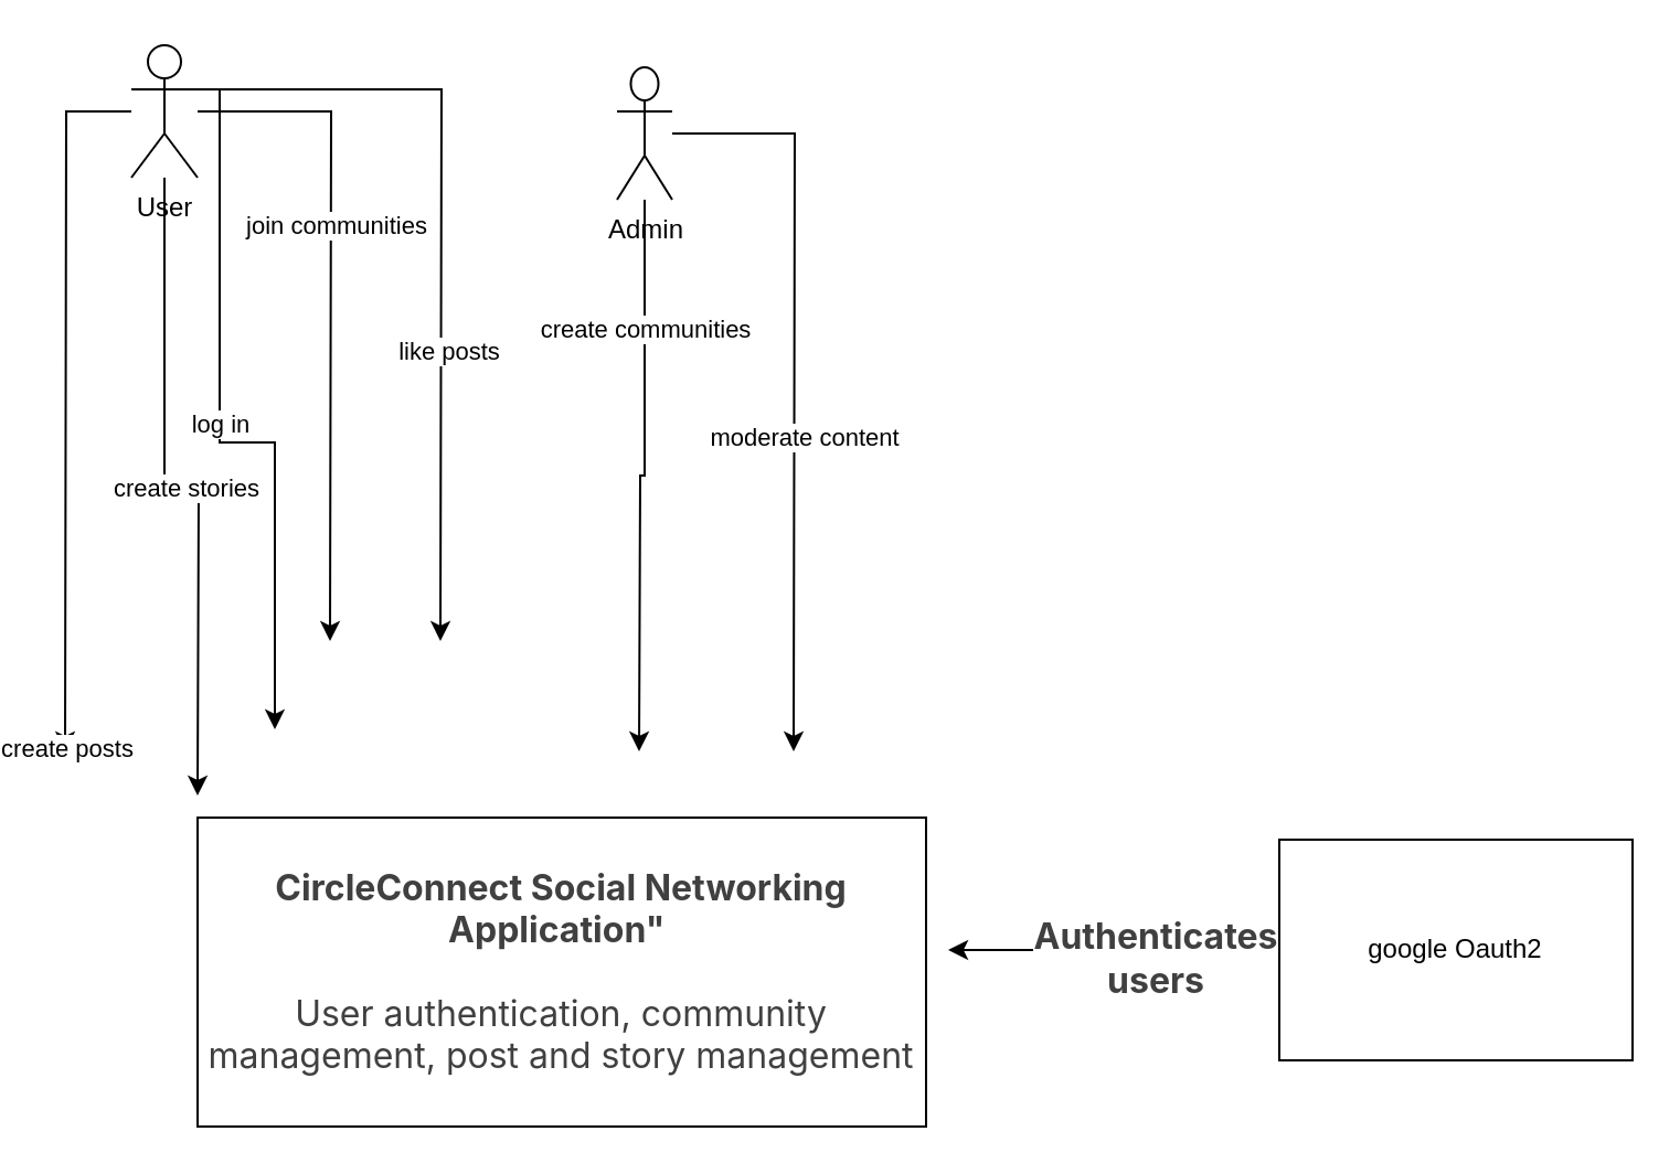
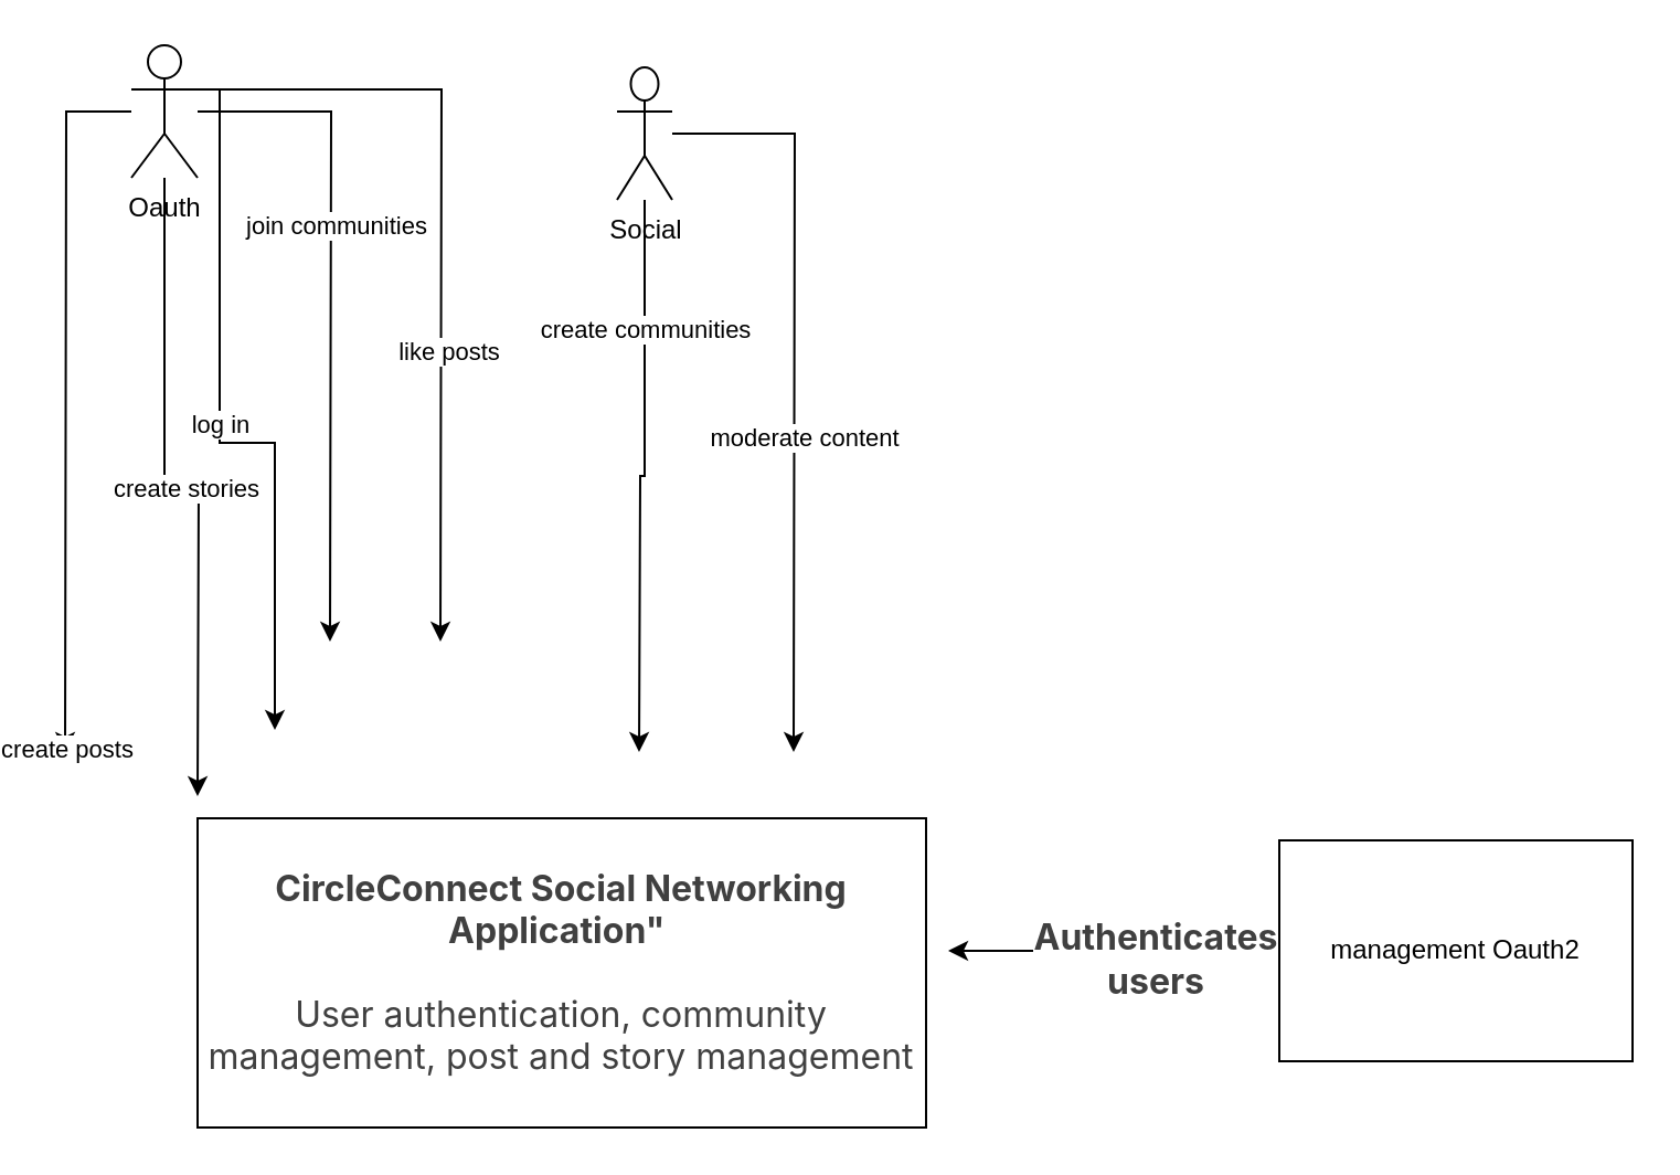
  <mxCell id="0" />
  <mxCell id="1" parent="0" />
  <mxCell id="2" value="" style="edgeStyle=orthogonalEdgeStyle;rounded=0;orthogonalLoop=1;jettySize=auto;html=1;" edge="1" parent="1"><mxGeometry relative="1" as="geometry"><mxPoint x="90" y="40" as="sourcePoint" /><mxPoint x="115" y="330" as="targetPoint" /><Array as="points"><mxPoint x="90" y="200" /><mxPoint x="115" y="200" /></Array></mxGeometry></mxCell>
  <mxCell id="3" value="log in&amp;nbsp;" style="edgeLabel;html=1;align=center;verticalAlign=middle;resizable=0;points=[];" vertex="1" connectable="0" parent="2"><mxGeometry x="-0.044" y="1" relative="1" as="geometry"><mxPoint as="offset" /></mxGeometry></mxCell>
  <mxCell id="4" style="edgeStyle=orthogonalEdgeStyle;rounded=0;orthogonalLoop=1;jettySize=auto;html=1;" edge="1" parent="1" source="12"><mxGeometry relative="1" as="geometry"><mxPoint x="140" y="290" as="targetPoint" /></mxGeometry></mxCell>
  <mxCell id="5" value="join communities" style="edgeLabel;html=1;align=center;verticalAlign=middle;resizable=0;points=[];" vertex="1" connectable="0" parent="4"><mxGeometry x="-0.252" y="2" relative="1" as="geometry"><mxPoint as="offset" /></mxGeometry></mxCell>
  <mxCell id="6" style="edgeStyle=orthogonalEdgeStyle;rounded=0;orthogonalLoop=1;jettySize=auto;html=1;exitX=1;exitY=0.333;exitDx=0;exitDy=0;exitPerimeter=0;" edge="1" parent="1" source="12"><mxGeometry relative="1" as="geometry"><mxPoint x="190" y="290" as="targetPoint" /></mxGeometry></mxCell>
  <mxCell id="7" value="like posts" style="edgeLabel;html=1;align=center;verticalAlign=middle;resizable=0;points=[];" vertex="1" connectable="0" parent="6"><mxGeometry x="0.273" y="3" relative="1" as="geometry"><mxPoint as="offset" /></mxGeometry></mxCell>
  <mxCell id="8" style="edgeStyle=orthogonalEdgeStyle;rounded=0;orthogonalLoop=1;jettySize=auto;html=1;" edge="1" parent="1" source="12"><mxGeometry relative="1" as="geometry"><mxPoint x="80" y="360" as="targetPoint" /></mxGeometry></mxCell>
  <mxCell id="9" value="create stories" style="edgeLabel;html=1;align=center;verticalAlign=middle;resizable=0;points=[];" vertex="1" connectable="0" parent="8"><mxGeometry x="0.009" relative="1" as="geometry"><mxPoint as="offset" /></mxGeometry></mxCell>
  <mxCell id="10" style="edgeStyle=orthogonalEdgeStyle;rounded=0;orthogonalLoop=1;jettySize=auto;html=1;" edge="1" parent="1" source="12"><mxGeometry relative="1" as="geometry"><mxPoint x="20" y="340" as="targetPoint" /></mxGeometry></mxCell>
  <mxCell id="11" value="create posts" style="edgeLabel;html=1;align=center;verticalAlign=middle;resizable=0;points=[];" vertex="1" connectable="0" parent="10"><mxGeometry x="0.991" relative="1" as="geometry"><mxPoint as="offset" /></mxGeometry></mxCell>
- <mxCell id="12" value="User&lt;div&gt;&lt;br&gt;&lt;/div&gt;" style="shape=umlActor;verticalLabelPosition=bottom;verticalAlign=top;html=1;outlineConnect=0;" vertex="1" parent="1"><mxGeometry x="50" y="20" width="30" height="60" as="geometry" /></mxCell>
+ <mxCell id="12" value="Oauth&lt;div&gt;&lt;br&gt;&lt;/div&gt;" style="shape=umlActor;verticalLabelPosition=bottom;verticalAlign=top;html=1;outlineConnect=0;" vertex="1" parent="1"><mxGeometry x="50" y="20" width="30" height="60" as="geometry" /></mxCell>
  <mxCell id="13" style="edgeStyle=orthogonalEdgeStyle;rounded=0;orthogonalLoop=1;jettySize=auto;html=1;" edge="1" parent="1" source="17"><mxGeometry relative="1" as="geometry"><mxPoint x="280" y="340" as="targetPoint" /></mxGeometry></mxCell>
  <mxCell id="14" value="create communities" style="edgeLabel;html=1;align=center;verticalAlign=middle;resizable=0;points=[];" vertex="1" connectable="0" parent="13"><mxGeometry x="-0.542" relative="1" as="geometry"><mxPoint as="offset" /></mxGeometry></mxCell>
  <mxCell id="15" style="edgeStyle=orthogonalEdgeStyle;rounded=0;orthogonalLoop=1;jettySize=auto;html=1;" edge="1" parent="1" source="17"><mxGeometry relative="1" as="geometry"><mxPoint x="350" y="340" as="targetPoint" /></mxGeometry></mxCell>
  <mxCell id="16" value="moderate content" style="edgeLabel;html=1;align=center;verticalAlign=middle;resizable=0;points=[];" vertex="1" connectable="0" parent="15"><mxGeometry x="0.151" y="4" relative="1" as="geometry"><mxPoint as="offset" /></mxGeometry></mxCell>
- <mxCell id="17" value="Admin&lt;div&gt;&lt;br&gt;&lt;/div&gt;" style="shape=umlActor;verticalLabelPosition=bottom;verticalAlign=top;html=1;outlineConnect=0;" vertex="1" parent="1"><mxGeometry x="270" y="30" width="25" height="60" as="geometry" /></mxCell>
+ <mxCell id="17" value="Social&lt;div&gt;&lt;br&gt;&lt;/div&gt;" style="shape=umlActor;verticalLabelPosition=bottom;verticalAlign=top;html=1;outlineConnect=0;" vertex="1" parent="1"><mxGeometry x="270" y="30" width="25" height="60" as="geometry" /></mxCell>
  <mxCell id="18" style="edgeStyle=orthogonalEdgeStyle;rounded=0;orthogonalLoop=1;jettySize=auto;html=1;" edge="1" parent="1" source="20"><mxGeometry relative="1" as="geometry"><mxPoint x="420" y="430" as="targetPoint" /></mxGeometry></mxCell>
  <mxCell id="19" value="&lt;strong style=&quot;color: rgb(64, 64, 64); font-family: Inter, system-ui, -apple-system, BlinkMacSystemFont, &amp;quot;Segoe UI&amp;quot;, Roboto, &amp;quot;Noto Sans&amp;quot;, Ubuntu, Cantarell, &amp;quot;Helvetica Neue&amp;quot;, Oxygen, &amp;quot;Open Sans&amp;quot;, sans-serif; font-size: 16.002px; text-align: left; text-wrap-mode: wrap;&quot;&gt;Authenticates users&lt;/strong&gt;" style="edgeLabel;html=1;align=center;verticalAlign=middle;resizable=0;points=[];" vertex="1" connectable="0" parent="18"><mxGeometry x="-0.249" y="3" relative="1" as="geometry"><mxPoint as="offset" /></mxGeometry></mxCell>
- <mxCell id="20" value="google Oauth2" style="rounded=0;whiteSpace=wrap;html=1;" vertex="1" parent="1"><mxGeometry x="570" y="380" width="160" height="100" as="geometry" /></mxCell>
+ <mxCell id="20" value="management Oauth2" style="rounded=0;whiteSpace=wrap;html=1;" vertex="1" parent="1"><mxGeometry x="570" y="380" width="160" height="100" as="geometry" /></mxCell>
  <mxCell id="21" value="&lt;strong style=&quot;color: rgb(64, 64, 64); font-family: Inter, system-ui, -apple-system, BlinkMacSystemFont, &amp;quot;Segoe UI&amp;quot;, Roboto, &amp;quot;Noto Sans&amp;quot;, Ubuntu, Cantarell, &amp;quot;Helvetica Neue&amp;quot;, Oxygen, &amp;quot;Open Sans&amp;quot;, sans-serif; font-size: 16.002px; text-align: left;&quot;&gt;CircleConnect Social Networking Application&quot;&amp;nbsp;&lt;/strong&gt;&lt;div&gt;&lt;strong style=&quot;color: rgb(64, 64, 64); font-family: Inter, system-ui, -apple-system, BlinkMacSystemFont, &amp;quot;Segoe UI&amp;quot;, Roboto, &amp;quot;Noto Sans&amp;quot;, Ubuntu, Cantarell, &amp;quot;Helvetica Neue&amp;quot;, Oxygen, &amp;quot;Open Sans&amp;quot;, sans-serif; font-size: 16.002px; text-align: left;&quot;&gt;&lt;br&gt;&lt;/strong&gt;&lt;/div&gt;&lt;div&gt;&lt;span style=&quot;color: rgb(64, 64, 64); font-family: Inter, system-ui, -apple-system, BlinkMacSystemFont, &amp;quot;Segoe UI&amp;quot;, Roboto, &amp;quot;Noto Sans&amp;quot;, Ubuntu, Cantarell, &amp;quot;Helvetica Neue&amp;quot;, Oxygen, &amp;quot;Open Sans&amp;quot;, sans-serif; font-size: 16.002px; text-align: left;&quot;&gt;User authentication, community management, post and story management&lt;/span&gt;&lt;strong style=&quot;color: rgb(64, 64, 64); font-family: Inter, system-ui, -apple-system, BlinkMacSystemFont, &amp;quot;Segoe UI&amp;quot;, Roboto, &amp;quot;Noto Sans&amp;quot;, Ubuntu, Cantarell, &amp;quot;Helvetica Neue&amp;quot;, Oxygen, &amp;quot;Open Sans&amp;quot;, sans-serif; font-size: 16.002px; text-align: left;&quot;&gt;&lt;/strong&gt;&lt;/div&gt;" style="rounded=0;whiteSpace=wrap;html=1;" vertex="1" parent="1"><mxGeometry x="80" y="370" width="330" height="140" as="geometry" /></mxCell>
